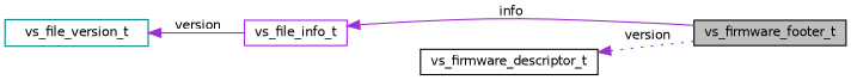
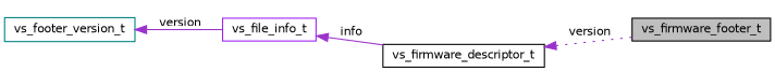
  digraph {
    rankdir=LR
    node [color=black fillcolor=white fontname=Helvetica fontsize=10 shape=record style=filled]
    edge [color=darkorchid3 dir=back fontname=Helvetica fontsize=10 labelfontname=Helvetica labelfontsize=10 style=solid]
    n1 [fillcolor=grey75 fontcolor=black height=0.2 label=vs_firmware_footer_t width=0.4]
    n2 [height=0.2 label=vs_firmware_descriptor_t width=0.4]
    n3 [color=purple height=0.2 label=vs_file_info_t width=0.4]
-   n4 [color=teal height=0.2 label=vs_file_version_t width=0.4]
+   n4 [color=teal height=0.2 label=vs_footer_version_t width=0.4]
    n2 -> n1 [label=" version" style=dotted]
-   n3 -> n1 [label=" info"]
+   n3 -> n2 [label=" info"]
    n4 -> n3 [label=" version"]
  }
